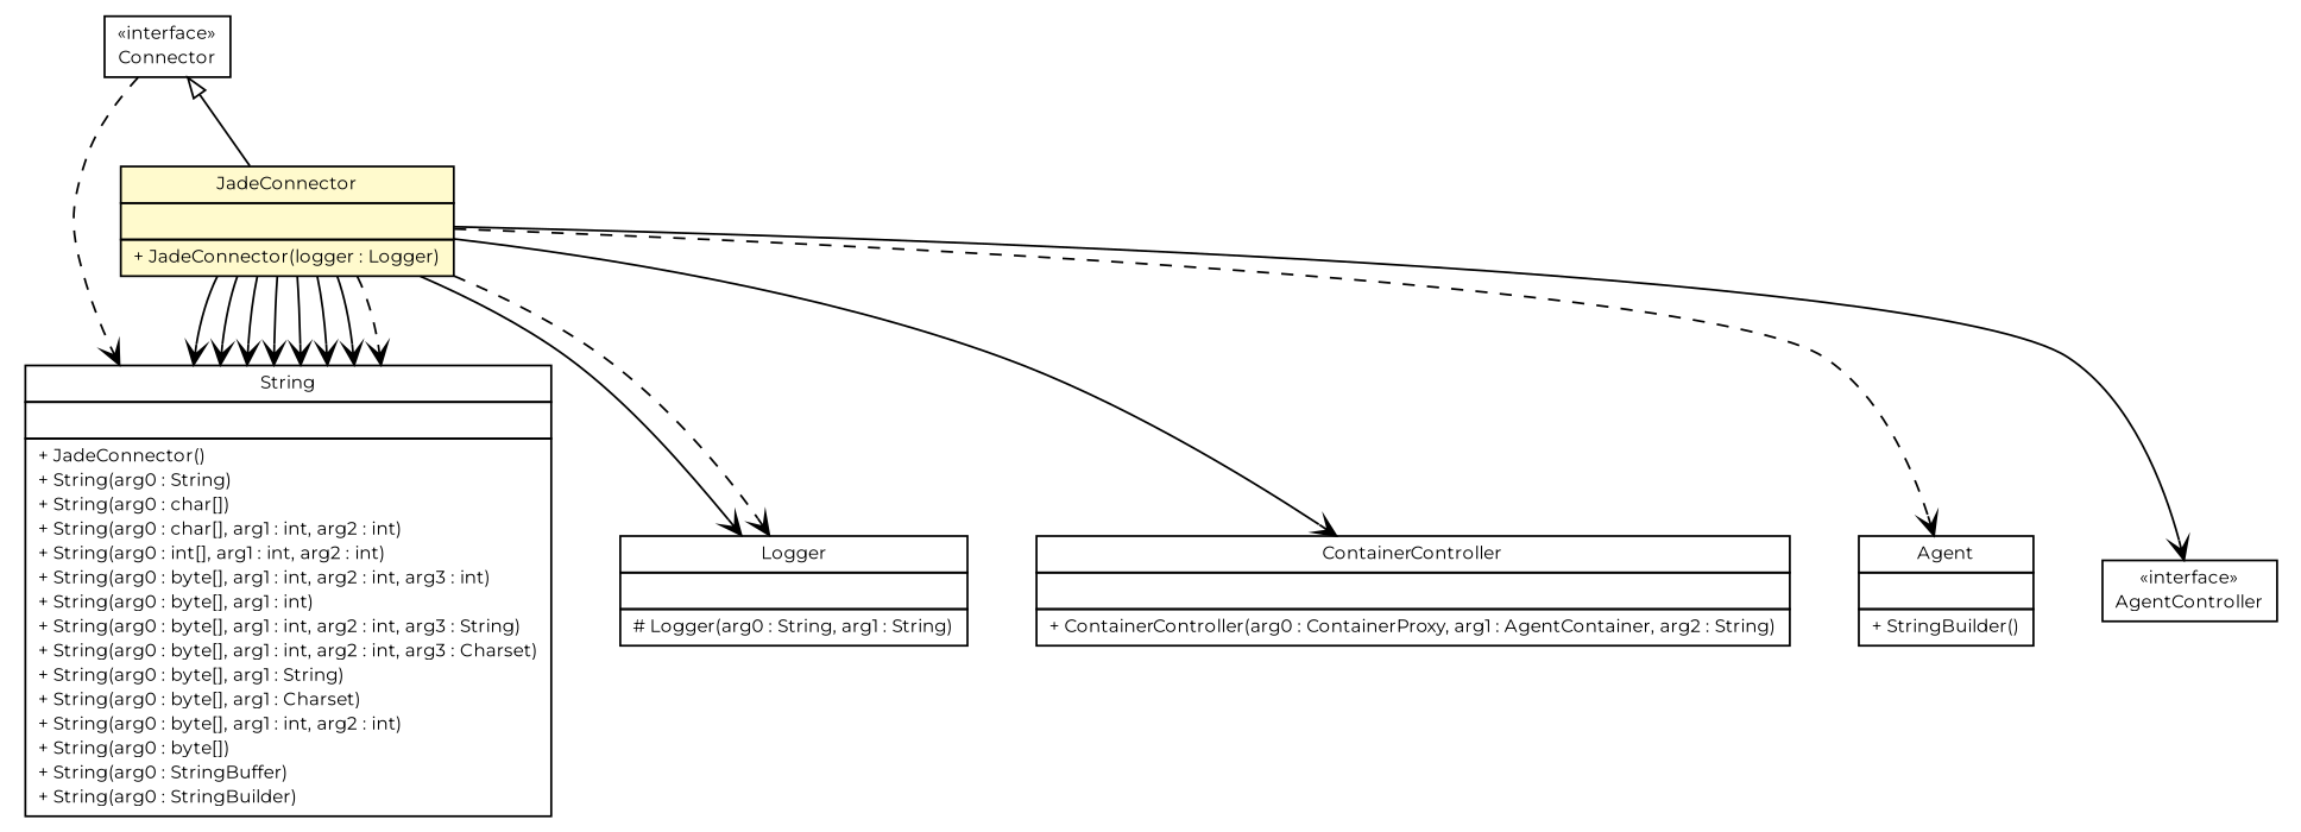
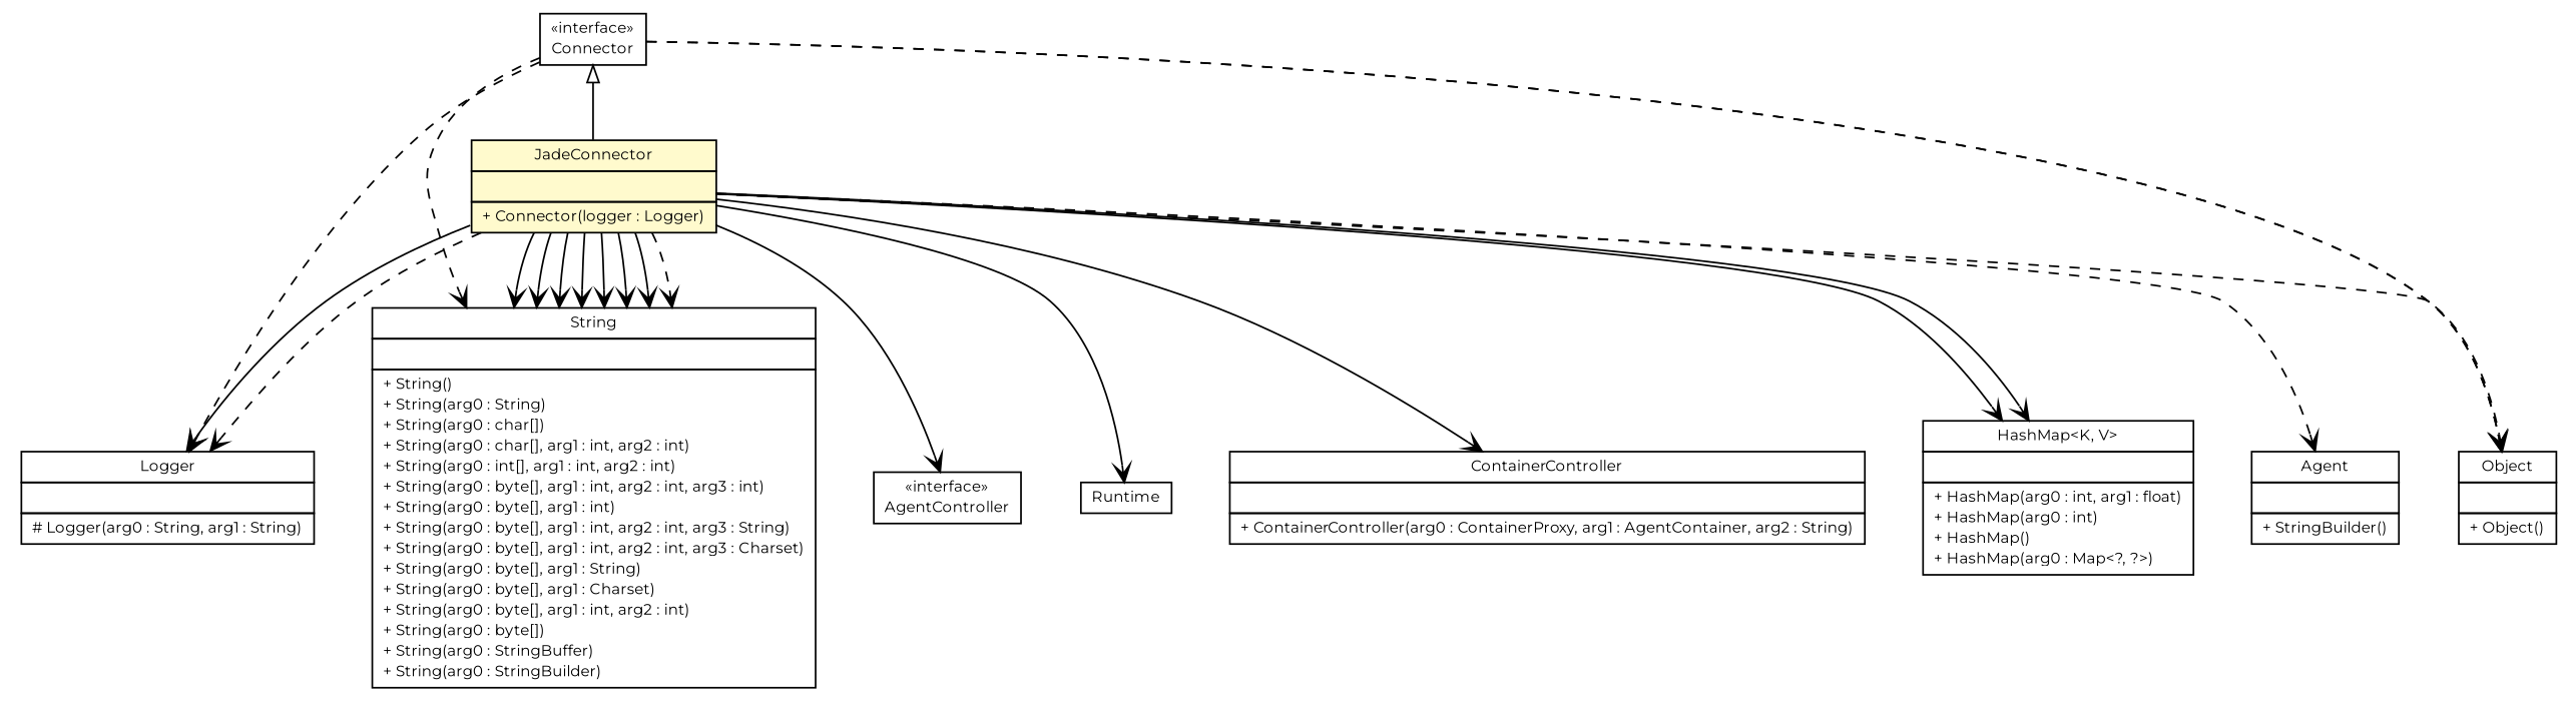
  digraph {
    fontname=Montserrat
    nodesep=0.25
    ranksep=0.5
    node [fontcolor=black fontname=Montserrat fontsize=9.0 shape=plaintext]
    edge [fontname=Montserrat fontsize=10.0 headport=p labelfontname=arial labelfontsize=10 tailport=p arrowhead=open color=black fontcolor=black]
    n1 [label=<<table title="es.upm.dit.gsi.beast.platform.Connector" border="0" cellborder="1" cellspacing="0" cellpadding="2" port="p" href="../Connector.html"> 		<tr><td><table border="0" cellspacing="0" cellpadding="1"> <tr><td align="center" balign="center"> &#171;interface&#187; </td></tr> <tr><td align="center" balign="center"> Connector </td></tr> 		</table></td></tr> 		</table>>]
-   n2 [label=<<table title="es.upm.dit.gsi.beast.platform.jade.JadeConnector" border="0" cellborder="1" cellspacing="0" cellpadding="2" port="p" bgcolor="lemonChiffon" href="./JadeConnector.html"> 		<tr><td><table border="0" cellspacing="0" cellpadding="1"> <tr><td align="center" balign="center"> JadeConnector </td></tr> 		</table></td></tr> 		<tr><td><table border="0" cellspacing="0" cellpadding="1"> <tr><td align="left" balign="left">  </td></tr> 		</table></td></tr> 		<tr><td><table border="0" cellspacing="0" cellpadding="1"> <tr><td align="left" balign="left"> + JadeConnector(logger : Logger) </td></tr> 		</table></td></tr> 		</table>>]
+   n2 [label=<<table title="es.upm.dit.gsi.beast.platform.jade.JadeConnector" border="0" cellborder="1" cellspacing="0" cellpadding="2" port="p" bgcolor="lemonChiffon" href="./JadeConnector.html"> 		<tr><td><table border="0" cellspacing="0" cellpadding="1"> <tr><td align="center" balign="center"> JadeConnector </td></tr> 		</table></td></tr> 		<tr><td><table border="0" cellspacing="0" cellpadding="1"> <tr><td align="left" balign="left">  </td></tr> 		</table></td></tr> 		<tr><td><table border="0" cellspacing="0" cellpadding="1"> <tr><td align="left" balign="left"> + Connector(logger : Logger) </td></tr> 		</table></td></tr> 		</table>>]
    n3 [label=<<table title="java.util.logging.Logger" border="0" cellborder="1" cellspacing="0" cellpadding="2" port="p" href="http://java.sun.com/j2se/1.4.2/docs/api/java/util/logging/Logger.html"> 		<tr><td><table border="0" cellspacing="0" cellpadding="1"> <tr><td align="center" balign="center"> Logger </td></tr> 		</table></td></tr> 		<tr><td><table border="0" cellspacing="0" cellpadding="1"> <tr><td align="left" balign="left">  </td></tr> 		</table></td></tr> 		<tr><td><table border="0" cellspacing="0" cellpadding="1"> <tr><td align="left" balign="left"> # Logger(arg0 : String, arg1 : String) </td></tr> 		</table></td></tr> 		</table>>]
-   n4 [label=<<table title="java.lang.String" border="0" cellborder="1" cellspacing="0" cellpadding="2" port="p" href="http://java.sun.com/j2se/1.4.2/docs/api/java/lang/String.html"> 		<tr><td><table border="0" cellspacing="0" cellpadding="1"> <tr><td align="center" balign="center"> String </td></tr> 		</table></td></tr> 		<tr><td><table border="0" cellspacing="0" cellpadding="1"> <tr><td align="left" balign="left">  </td></tr> 		</table></td></tr> 		<tr><td><table border="0" cellspacing="0" cellpadding="1"> <tr><td align="left" balign="left"> + JadeConnector() </td></tr> <tr><td align="left" balign="left"> + String(arg0 : String) </td></tr> <tr><td align="left" balign="left"> + String(arg0 : char[]) </td></tr> <tr><td align="left" balign="left"> + String(arg0 : char[], arg1 : int, arg2 : int) </td></tr> <tr><td align="left" balign="left"> + String(arg0 : int[], arg1 : int, arg2 : int) </td></tr> <tr><td align="left" balign="left"> + String(arg0 : byte[], arg1 : int, arg2 : int, arg3 : int) </td></tr> <tr><td align="left" balign="left"> + String(arg0 : byte[], arg1 : int) </td></tr> <tr><td align="left" balign="left"> + String(arg0 : byte[], arg1 : int, arg2 : int, arg3 : String) </td></tr> <tr><td align="left" balign="left"> + String(arg0 : byte[], arg1 : int, arg2 : int, arg3 : Charset) </td></tr> <tr><td align="left" balign="left"> + String(arg0 : byte[], arg1 : String) </td></tr> <tr><td align="left" balign="left"> + String(arg0 : byte[], arg1 : Charset) </td></tr> <tr><td align="left" balign="left"> + String(arg0 : byte[], arg1 : int, arg2 : int) </td></tr> <tr><td align="left" balign="left"> + String(arg0 : byte[]) </td></tr> <tr><td align="left" balign="left"> + String(arg0 : StringBuffer) </td></tr> <tr><td align="left" balign="left"> + String(arg0 : StringBuilder) </td></tr> 		</table></td></tr> 		</table>>]
+   n4 [label=<<table title="java.lang.String" border="0" cellborder="1" cellspacing="0" cellpadding="2" port="p" href="http://java.sun.com/j2se/1.4.2/docs/api/java/lang/String.html"> 		<tr><td><table border="0" cellspacing="0" cellpadding="1"> <tr><td align="center" balign="center"> String </td></tr> 		</table></td></tr> 		<tr><td><table border="0" cellspacing="0" cellpadding="1"> <tr><td align="left" balign="left">  </td></tr> 		</table></td></tr> 		<tr><td><table border="0" cellspacing="0" cellpadding="1"> <tr><td align="left" balign="left"> + String() </td></tr> <tr><td align="left" balign="left"> + String(arg0 : String) </td></tr> <tr><td align="left" balign="left"> + String(arg0 : char[]) </td></tr> <tr><td align="left" balign="left"> + String(arg0 : char[], arg1 : int, arg2 : int) </td></tr> <tr><td align="left" balign="left"> + String(arg0 : int[], arg1 : int, arg2 : int) </td></tr> <tr><td align="left" balign="left"> + String(arg0 : byte[], arg1 : int, arg2 : int, arg3 : int) </td></tr> <tr><td align="left" balign="left"> + String(arg0 : byte[], arg1 : int) </td></tr> <tr><td align="left" balign="left"> + String(arg0 : byte[], arg1 : int, arg2 : int, arg3 : String) </td></tr> <tr><td align="left" balign="left"> + String(arg0 : byte[], arg1 : int, arg2 : int, arg3 : Charset) </td></tr> <tr><td align="left" balign="left"> + String(arg0 : byte[], arg1 : String) </td></tr> <tr><td align="left" balign="left"> + String(arg0 : byte[], arg1 : Charset) </td></tr> <tr><td align="left" balign="left"> + String(arg0 : byte[], arg1 : int, arg2 : int) </td></tr> <tr><td align="left" balign="left"> + String(arg0 : byte[]) </td></tr> <tr><td align="left" balign="left"> + String(arg0 : StringBuffer) </td></tr> <tr><td align="left" balign="left"> + String(arg0 : StringBuilder) </td></tr> 		</table></td></tr> 		</table>>]
+   n5 [label=<<table title="java.lang.Object" border="0" cellborder="1" cellspacing="0" cellpadding="2" port="p" href="http://java.sun.com/j2se/1.4.2/docs/api/java/lang/Object.html"> 		<tr><td><table border="0" cellspacing="0" cellpadding="1"> <tr><td align="center" balign="center"> Object </td></tr> 		</table></td></tr> 		<tr><td><table border="0" cellspacing="0" cellpadding="1"> <tr><td align="left" balign="left">  </td></tr> 		</table></td></tr> 		<tr><td><table border="0" cellspacing="0" cellpadding="1"> <tr><td align="left" balign="left"> + Object() </td></tr> 		</table></td></tr> 		</table>>]
+   n6 [label=<<table title="jade.core.Runtime" border="0" cellborder="1" cellspacing="0" cellpadding="2" port="p" href="http://java.sun.com/j2se/1.4.2/docs/api/jade/core/Runtime.html"> 		<tr><td><table border="0" cellspacing="0" cellpadding="1"> <tr><td align="center" balign="center"> Runtime </td></tr> 		</table></td></tr> 		</table>>]
    n7 [label=<<table title="jade.wrapper.ContainerController" border="0" cellborder="1" cellspacing="0" cellpadding="2" port="p" href="http://java.sun.com/j2se/1.4.2/docs/api/jade/wrapper/ContainerController.html"> 		<tr><td><table border="0" cellspacing="0" cellpadding="1"> <tr><td align="center" balign="center"> ContainerController </td></tr> 		</table></td></tr> 		<tr><td><table border="0" cellspacing="0" cellpadding="1"> <tr><td align="left" balign="left">  </td></tr> 		</table></td></tr> 		<tr><td><table border="0" cellspacing="0" cellpadding="1"> <tr><td align="left" balign="left"> + ContainerController(arg0 : ContainerProxy, arg1 : AgentContainer, arg2 : String) </td></tr> 		</table></td></tr> 		</table>>]
+   n8 [label=<<table title="java.util.HashMap" border="0" cellborder="1" cellspacing="0" cellpadding="2" port="p" href="http://java.sun.com/j2se/1.4.2/docs/api/java/util/HashMap.html"> 		<tr><td><table border="0" cellspacing="0" cellpadding="1"> <tr><td align="center" balign="center"> HashMap&lt;K, V&gt; </td></tr> 		</table></td></tr> 		<tr><td><table border="0" cellspacing="0" cellpadding="1"> <tr><td align="left" balign="left">  </td></tr> 		</table></td></tr> 		<tr><td><table border="0" cellspacing="0" cellpadding="1"> <tr><td align="left" balign="left"> + HashMap(arg0 : int, arg1 : float) </td></tr> <tr><td align="left" balign="left"> + HashMap(arg0 : int) </td></tr> <tr><td align="left" balign="left"> + HashMap() </td></tr> <tr><td align="left" balign="left"> + HashMap(arg0 : Map&lt;?, ?&gt;) </td></tr> 		</table></td></tr> 		</table>>]
    n9 [label=<<table title="jade.core.Agent" border="0" cellborder="1" cellspacing="0" cellpadding="2" port="p" href="http://java.sun.com/j2se/1.4.2/docs/api/jade/core/Agent.html"> 		<tr><td><table border="0" cellspacing="0" cellpadding="1"> <tr><td align="center" balign="center"> Agent </td></tr> 		</table></td></tr> 		<tr><td><table border="0" cellspacing="0" cellpadding="1"> <tr><td align="left" balign="left">  </td></tr> 		</table></td></tr> 		<tr><td><table border="0" cellspacing="0" cellpadding="1"> <tr><td align="left" balign="left"> + StringBuilder() </td></tr> 		</table></td></tr> 		</table>>]
    n10 [label=<<table title="jade.wrapper.AgentController" border="0" cellborder="1" cellspacing="0" cellpadding="2" port="p" href="http://java.sun.com/j2se/1.4.2/docs/api/jade/wrapper/AgentController.html"> 		<tr><td><table border="0" cellspacing="0" cellpadding="1"> <tr><td align="center" balign="center"> &#171;interface&#187; </td></tr> <tr><td align="center" balign="center"> AgentController </td></tr> 		</table></td></tr> 		</table>>]
    n1 -> n2 [arrowtail=empty dir=back fontsize=10 style=solid arrowhead="" color="" fontcolor=""]
+   n1 -> n3 [style=dashed]
    n1 -> n4 [style=dashed]
+   n1 -> n5 [style=dashed]
+   n1 -> n5 [style=dashed]
    n2 -> n3
    n2 -> n3 [style=dashed]
    n2 -> n4
    n2 -> n4
    n2 -> n4
    n2 -> n4
    n2 -> n4
    n2 -> n4
    n2 -> n4
    n2 -> n4 [style=dashed]
+   n2 -> n5 [style=dashed]
+   n2 -> n6
    n2 -> n7
+   n2 -> n8
+   n2 -> n8
    n2 -> n9 [style=dashed]
    n2 -> n10 [style=solid]
  }
